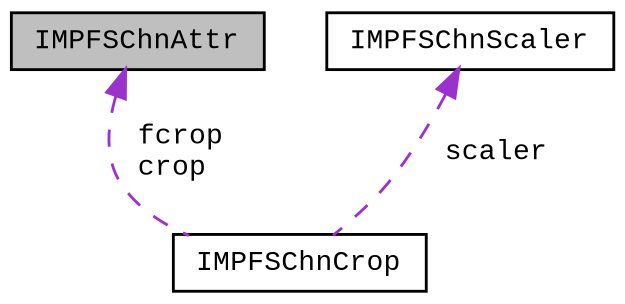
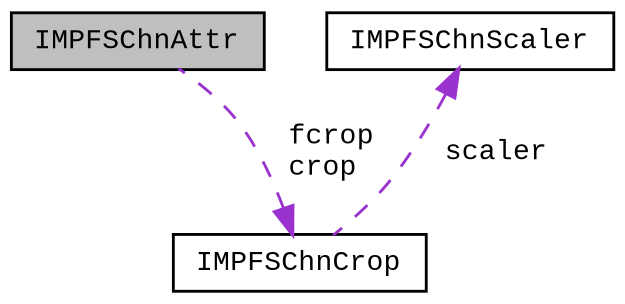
  digraph {
    fontname="Liberation Mono"
    node [color=black fillcolor=white fontname="Liberation Mono" fontsize=10 shape=record style=filled]
    edge [color=darkorchid3 dir=back fontname="Liberation Mono" fontsize=10 labelfontname=Helvetica labelfontsize=10 style=dashed]
    n1 [fillcolor=grey75 fontcolor=black height=0.2 label=IMPFSChnAttr width=0.4]
    n2 [height=0.2 label=IMPFSChnCrop width=0.4]
    n3 [height=0.2 label=IMPFSChnScaler width=0.4]
-   n1 -> n2 [label=" fcrop\ncrop"]
+   n2 -> n1 [label=" fcrop\ncrop"]
    n3 -> n2 [label=" scaler"]
  }
